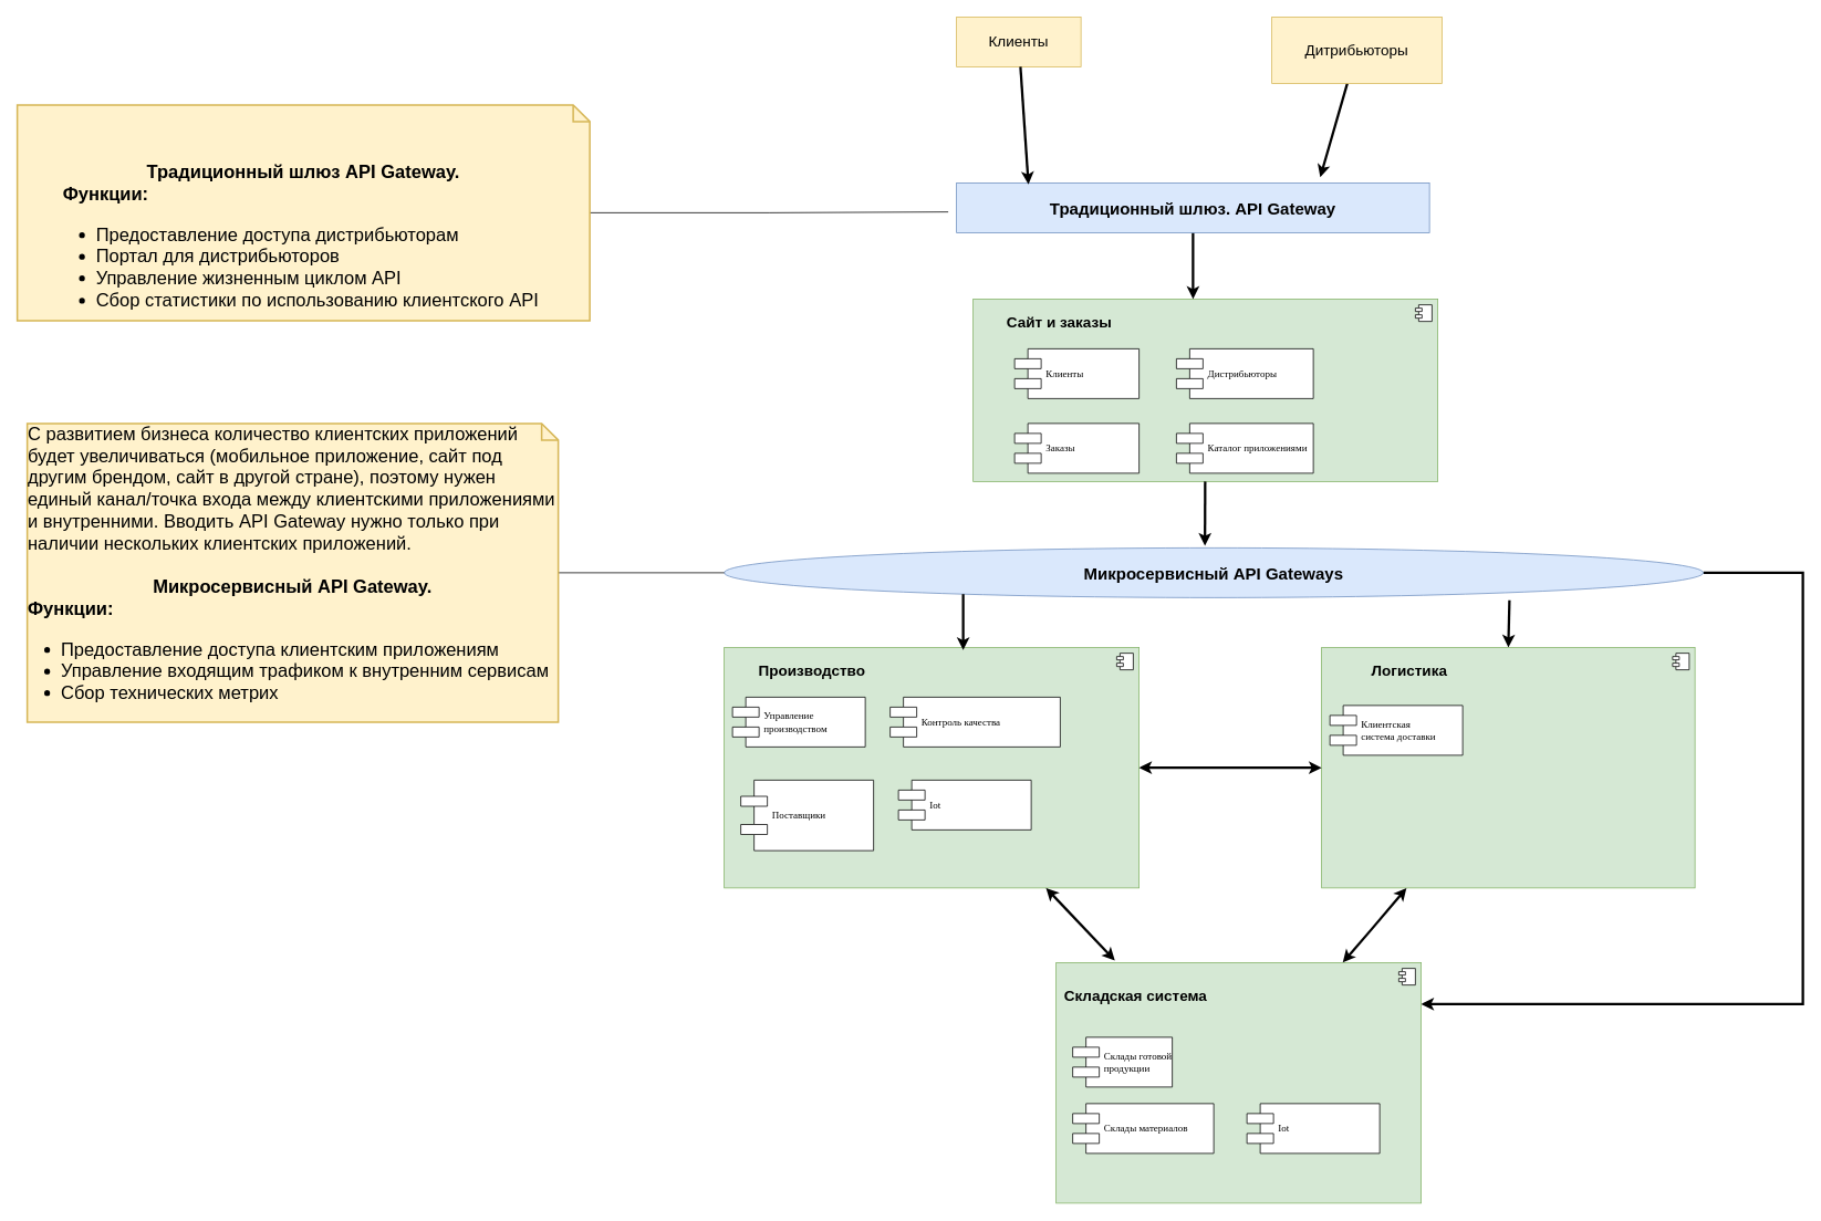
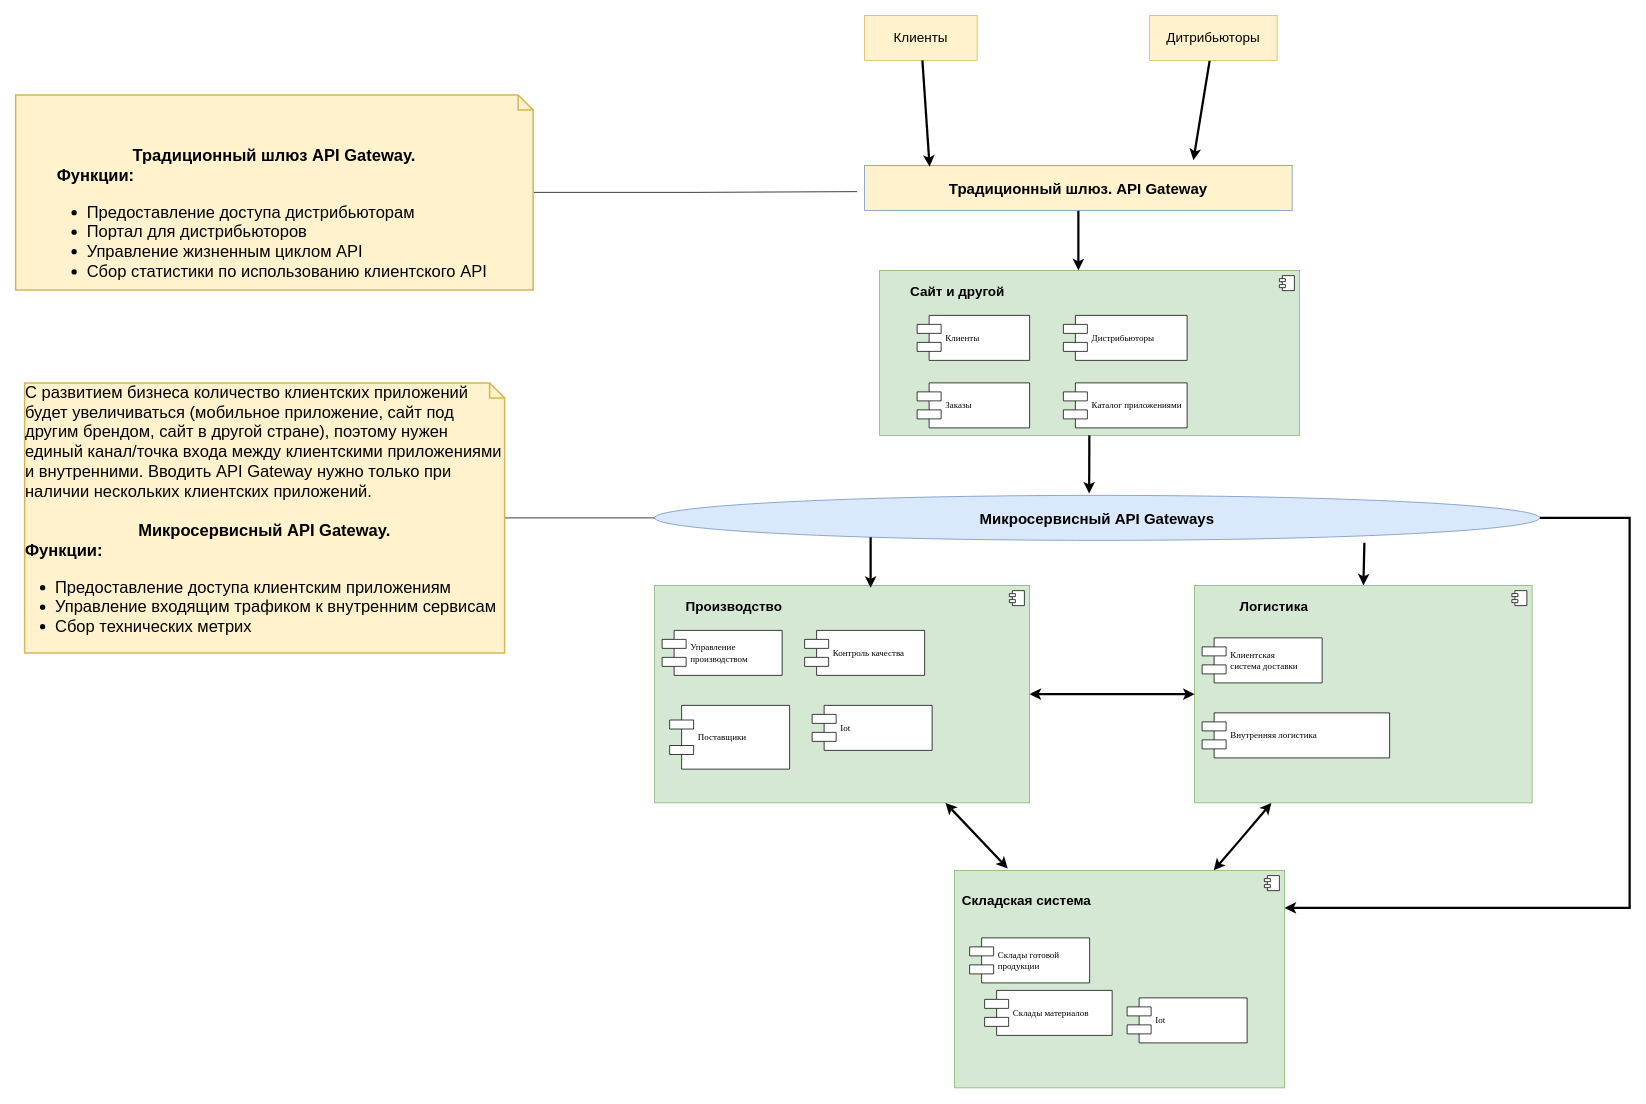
  <mxCell id="0" />
  <mxCell id="1" parent="0" />
  <mxCell id="2" value="" style="group" vertex="1" connectable="0" parent="1"><mxGeometry x="1172" y="360" width="560" height="220" as="geometry" /></mxCell>
  <mxCell id="3" value="&lt;div style=&quot;font-size: 14px;&quot;&gt;&lt;div style=&quot;border-color: var(--border-color);&quot;&gt;&lt;br&gt;&lt;/div&gt;&lt;/div&gt;" style="html=1;dropTarget=0;whiteSpace=wrap;fillColor=#d5e8d4;strokeColor=#82b366;align=left;" vertex="1" parent="2"><mxGeometry width="560" height="220" as="geometry" /></mxCell>
  <mxCell id="4" value="" style="shape=module;jettyWidth=8;jettyHeight=4;" vertex="1" parent="3"><mxGeometry x="1" width="20" height="20" relative="1" as="geometry"><mxPoint x="-27" y="7" as="offset" /></mxGeometry></mxCell>
- <mxCell id="5" value="&lt;font style=&quot;font-size: 18px;&quot;&gt;&lt;b&gt;Сайт и заказы&lt;/b&gt;&lt;/font&gt;" style="text;html=1;strokeColor=none;fillColor=none;align=center;verticalAlign=middle;whiteSpace=wrap;rounded=0;" vertex="1" parent="2"><mxGeometry x="7.89" y="9.57" width="192.11" height="38.26" as="geometry" /></mxCell>
+ <mxCell id="5" value="&lt;font style=&quot;font-size: 18px;&quot;&gt;&lt;b&gt;Сайт и другой&lt;/b&gt;&lt;/font&gt;" style="text;html=1;strokeColor=none;fillColor=none;align=center;verticalAlign=middle;whiteSpace=wrap;rounded=0;" vertex="1" parent="2"><mxGeometry x="7.89" y="9.57" width="192.11" height="38.26" as="geometry" /></mxCell>
  <mxCell id="6" value="Клиенты" style="shape=component;align=left;spacingLeft=36;rounded=0;shadow=0;comic=0;labelBackgroundColor=none;strokeWidth=1;fontFamily=Verdana;fontSize=12;html=1;" vertex="1" parent="2"><mxGeometry x="50" y="60" width="150" height="60" as="geometry" /></mxCell>
  <mxCell id="7" value="Заказы" style="shape=component;align=left;spacingLeft=36;rounded=0;shadow=0;comic=0;labelBackgroundColor=none;strokeWidth=1;fontFamily=Verdana;fontSize=12;html=1;" vertex="1" parent="2"><mxGeometry x="50" y="150" width="150" height="60" as="geometry" /></mxCell>
  <mxCell id="8" value="Дистрибьюторы" style="shape=component;align=left;spacingLeft=36;rounded=0;shadow=0;comic=0;labelBackgroundColor=none;strokeWidth=1;fontFamily=Verdana;fontSize=12;html=1;" vertex="1" parent="2"><mxGeometry x="245" y="60" width="165" height="60" as="geometry" /></mxCell>
  <mxCell id="9" value="Каталог приложениями" style="shape=component;align=left;spacingLeft=36;rounded=0;shadow=0;comic=0;labelBackgroundColor=none;strokeWidth=1;fontFamily=Verdana;fontSize=12;html=1;" vertex="1" parent="2"><mxGeometry x="245" y="150" width="165" height="60" as="geometry" /></mxCell>
  <mxCell id="10" value="&lt;font style=&quot;font-size: 18px;&quot;&gt;Клиенты&lt;/font&gt;" style="rounded=0;whiteSpace=wrap;html=1;fillColor=#fff2cc;strokeColor=#d6b656;" vertex="1" parent="1"><mxGeometry x="1152" y="20" width="150" height="60" as="geometry" /></mxCell>
  <mxCell id="11" style="rounded=0;orthogonalLoop=1;jettySize=auto;html=1;strokeWidth=3;entryX=0.769;entryY=-0.114;entryDx=0;entryDy=0;entryPerimeter=0;" edge="1" parent="1" source="12" target="14"><mxGeometry relative="1" as="geometry" /></mxCell>
- <mxCell id="12" value="&lt;font style=&quot;font-size: 18px;&quot;&gt;Дитрибьюторы&lt;/font&gt;" style="rounded=0;whiteSpace=wrap;html=1;fillColor=#fff2cc;strokeColor=#d6b656;" vertex="1" parent="1"><mxGeometry x="1532" y="20" width="205" height="80" as="geometry" /></mxCell>
+ <mxCell id="12" value="&lt;font style=&quot;font-size: 18px;&quot;&gt;Дитрибьюторы&lt;/font&gt;" style="rounded=0;whiteSpace=wrap;html=1;fillColor=#fff2cc;strokeColor=#d6b656;" vertex="1" parent="1"><mxGeometry x="1532" y="20" width="170" height="60" as="geometry" /></mxCell>
  <mxCell id="13" style="edgeStyle=orthogonalEdgeStyle;rounded=0;orthogonalLoop=1;jettySize=auto;html=1;strokeWidth=3;" edge="1" parent="1" source="14"><mxGeometry relative="1" as="geometry"><mxPoint x="1437" y="360" as="targetPoint" /></mxGeometry></mxCell>
- <mxCell id="14" value="&lt;font style=&quot;font-size: 20px;&quot;&gt;&lt;b&gt;Традиционный шлюз. API Gateway&lt;/b&gt;&lt;/font&gt;" style="rounded=0;whiteSpace=wrap;html=1;fillColor=#dae8fc;strokeColor=#6c8ebf;" vertex="1" parent="1"><mxGeometry x="1152" y="220" width="570" height="60" as="geometry" /></mxCell>
+ <mxCell id="14" value="&lt;font style=&quot;font-size: 20px;&quot;&gt;&lt;b&gt;Традиционный шлюз. API Gateway&lt;/b&gt;&lt;/font&gt;" style="rounded=0;whiteSpace=wrap;html=1;fillColor=#fff2cc;strokeColor=#6c8ebf;" vertex="1" parent="1"><mxGeometry x="1152" y="220" width="570" height="60" as="geometry" /></mxCell>
  <mxCell id="15" style="rounded=0;orthogonalLoop=1;jettySize=auto;html=1;entryX=0.5;entryY=0;entryDx=0;entryDy=0;exitX=0.802;exitY=1.052;exitDx=0;exitDy=0;exitPerimeter=0;strokeWidth=3;" edge="1" parent="1" source="17" target="34"><mxGeometry relative="1" as="geometry"><mxPoint x="1812" y="710" as="sourcePoint" /></mxGeometry></mxCell>
  <mxCell id="16" style="edgeStyle=orthogonalEdgeStyle;rounded=0;orthogonalLoop=1;jettySize=auto;html=1;strokeWidth=3;" edge="1" parent="1" source="17" target="27"><mxGeometry relative="1" as="geometry"><mxPoint x="2232" y="1310" as="targetPoint" /><Array as="points"><mxPoint x="2172" y="690" /><mxPoint x="2172" y="1210" /></Array></mxGeometry></mxCell>
  <mxCell id="17" value="&lt;font style=&quot;font-size: 20px;&quot;&gt;&lt;b&gt;Микросервисный API Gateways&lt;/b&gt;&lt;/font&gt;" style="ellipse;whiteSpace=wrap;html=1;fillColor=#dae8fc;strokeColor=#6c8ebf;" vertex="1" parent="1"><mxGeometry x="872" y="660" width="1180" height="60" as="geometry" /></mxCell>
  <mxCell id="18" value="" style="group" vertex="1" connectable="0" parent="1"><mxGeometry x="872" y="780" width="500" height="290" as="geometry" /></mxCell>
  <mxCell id="19" value="" style="html=1;dropTarget=0;whiteSpace=wrap;fillColor=#d5e8d4;strokeColor=#82b366;align=left;" vertex="1" parent="18"><mxGeometry width="500" height="290" as="geometry" /></mxCell>
  <mxCell id="20" value="" style="shape=module;jettyWidth=8;jettyHeight=4;" vertex="1" parent="19"><mxGeometry x="1" width="20" height="20" relative="1" as="geometry"><mxPoint x="-27" y="7" as="offset" /></mxGeometry></mxCell>
  <mxCell id="21" value="Управление &lt;br&gt;производством&amp;nbsp;" style="shape=component;align=left;spacingLeft=36;rounded=0;shadow=0;comic=0;labelBackgroundColor=none;strokeWidth=1;fontFamily=Verdana;fontSize=12;html=1;" vertex="1" parent="18"><mxGeometry x="10" y="60" width="160" height="60" as="geometry" /></mxCell>
- <mxCell id="22" value="Контроль качества" style="shape=component;align=left;spacingLeft=36;rounded=0;shadow=0;comic=0;labelBackgroundColor=none;strokeWidth=1;fontFamily=Verdana;fontSize=12;html=1;" vertex="1" parent="18"><mxGeometry x="200" y="60" width="205" height="60" as="geometry" /></mxCell>
+ <mxCell id="22" value="Контроль качества" style="shape=component;align=left;spacingLeft=36;rounded=0;shadow=0;comic=0;labelBackgroundColor=none;strokeWidth=1;fontFamily=Verdana;fontSize=12;html=1;" vertex="1" parent="18"><mxGeometry x="200" y="60" width="160" height="60" as="geometry" /></mxCell>
  <mxCell id="23" value="Поставщики" style="shape=component;align=left;spacingLeft=36;rounded=0;shadow=0;comic=0;labelBackgroundColor=none;strokeWidth=1;fontFamily=Verdana;fontSize=12;html=1;" vertex="1" parent="18"><mxGeometry x="20" y="160" width="160" height="85" as="geometry" /></mxCell>
  <mxCell id="24" value="Iot" style="shape=component;align=left;spacingLeft=36;rounded=0;shadow=0;comic=0;labelBackgroundColor=none;strokeWidth=1;fontFamily=Verdana;fontSize=12;html=1;" vertex="1" parent="18"><mxGeometry x="210" y="160" width="160" height="60" as="geometry" /></mxCell>
  <mxCell id="25" value="&lt;span style=&quot;font-size: 18px;&quot;&gt;&lt;b&gt;Производство&lt;/b&gt;&lt;/span&gt;" style="text;html=1;strokeColor=none;fillColor=none;align=center;verticalAlign=middle;whiteSpace=wrap;rounded=0;" vertex="1" parent="18"><mxGeometry x="10" y="10" width="192.11" height="38.26" as="geometry" /></mxCell>
  <mxCell id="26" value="" style="group" vertex="1" connectable="0" parent="1"><mxGeometry x="1272" y="1160" width="440" height="290" as="geometry" /></mxCell>
  <mxCell id="27" value="&lt;div style=&quot;font-size: 14px;&quot;&gt;&lt;div style=&quot;border-color: var(--border-color);&quot;&gt;&lt;div style=&quot;border-color: var(--border-color);&quot;&gt;&lt;br&gt;&lt;/div&gt;&lt;/div&gt;&lt;/div&gt;" style="html=1;dropTarget=0;whiteSpace=wrap;fillColor=#d5e8d4;strokeColor=#82b366;align=left;" vertex="1" parent="26"><mxGeometry width="440" height="290" as="geometry" /></mxCell>
  <mxCell id="28" value="" style="shape=module;jettyWidth=8;jettyHeight=4;" vertex="1" parent="27"><mxGeometry x="1" width="20" height="20" relative="1" as="geometry"><mxPoint x="-27" y="7" as="offset" /></mxGeometry></mxCell>
- <mxCell id="29" value="Склады готовой&amp;nbsp;&lt;br&gt;продукции" style="shape=component;align=left;spacingLeft=36;rounded=0;shadow=0;comic=0;labelBackgroundColor=none;strokeWidth=1;fontFamily=Verdana;fontSize=12;html=1;" vertex="1" parent="26"><mxGeometry x="20" y="90" width="120" height="60" as="geometry" /></mxCell>
+ <mxCell id="29" value="Склады готовой&amp;nbsp;&lt;br&gt;продукции" style="shape=component;align=left;spacingLeft=36;rounded=0;shadow=0;comic=0;labelBackgroundColor=none;strokeWidth=1;fontFamily=Verdana;fontSize=12;html=1;" vertex="1" parent="26"><mxGeometry x="20" y="90" width="160" height="60" as="geometry" /></mxCell>
  <mxCell id="30" value="&lt;font style=&quot;font-size: 18px;&quot;&gt;&lt;b&gt;Складская система&lt;/b&gt;&lt;/font&gt;" style="text;html=1;strokeColor=none;fillColor=none;align=center;verticalAlign=middle;whiteSpace=wrap;rounded=0;" vertex="1" parent="26"><mxGeometry y="21.74" width="192.11" height="38.26" as="geometry" /></mxCell>
- <mxCell id="31" value="Склады материалов" style="shape=component;align=left;spacingLeft=36;rounded=0;shadow=0;comic=0;labelBackgroundColor=none;strokeWidth=1;fontFamily=Verdana;fontSize=12;html=1;" vertex="1" parent="26"><mxGeometry x="20" y="170" width="170" height="60" as="geometry" /></mxCell>
+ <mxCell id="31" value="Склады материалов" style="shape=component;align=left;spacingLeft=36;rounded=0;shadow=0;comic=0;labelBackgroundColor=none;strokeWidth=1;fontFamily=Verdana;fontSize=12;html=1;" vertex="1" parent="26"><mxGeometry x="40" y="160" width="170" height="60" as="geometry" /></mxCell>
  <mxCell id="32" value="Iot" style="shape=component;align=left;spacingLeft=36;rounded=0;shadow=0;comic=0;labelBackgroundColor=none;strokeWidth=1;fontFamily=Verdana;fontSize=12;html=1;" vertex="1" parent="26"><mxGeometry x="230" y="170" width="160" height="60" as="geometry" /></mxCell>
  <mxCell id="33" value="" style="group" vertex="1" connectable="0" parent="1"><mxGeometry x="1592" y="780" width="450" height="290" as="geometry" /></mxCell>
  <mxCell id="34" value="&lt;div style=&quot;font-size: 14px;&quot;&gt;&lt;div style=&quot;border-color: var(--border-color);&quot;&gt;&lt;div style=&quot;border-color: var(--border-color);&quot;&gt;&lt;div style=&quot;border-color: var(--border-color);&quot;&gt;&lt;br&gt;&lt;/div&gt;&lt;/div&gt;&lt;/div&gt;&lt;/div&gt;" style="html=1;dropTarget=0;whiteSpace=wrap;fillColor=#d5e8d4;strokeColor=#82b366;align=left;" vertex="1" parent="33"><mxGeometry width="450" height="290" as="geometry" /></mxCell>
  <mxCell id="35" value="" style="shape=module;jettyWidth=8;jettyHeight=4;" vertex="1" parent="34"><mxGeometry x="1" width="20" height="20" relative="1" as="geometry"><mxPoint x="-27" y="7" as="offset" /></mxGeometry></mxCell>
  <mxCell id="36" value="&lt;font style=&quot;font-size: 18px;&quot;&gt;&lt;b&gt;Логистика&lt;/b&gt;&lt;/font&gt;" style="text;html=1;strokeColor=none;fillColor=none;align=center;verticalAlign=middle;whiteSpace=wrap;rounded=0;" vertex="1" parent="33"><mxGeometry x="10" y="10" width="192.11" height="38.26" as="geometry" /></mxCell>
  <mxCell id="37" value="Клиентская &lt;br&gt;система доставки" style="shape=component;align=left;spacingLeft=36;rounded=0;shadow=0;comic=0;labelBackgroundColor=none;strokeWidth=1;fontFamily=Verdana;fontSize=12;html=1;" vertex="1" parent="33"><mxGeometry x="10" y="70" width="160" height="60" as="geometry" /></mxCell>
+ <mxCell id="38" value="Внутренняя логистика" style="shape=component;align=left;spacingLeft=36;rounded=0;shadow=0;comic=0;labelBackgroundColor=none;strokeWidth=1;fontFamily=Verdana;fontSize=12;html=1;" vertex="1" parent="33"><mxGeometry x="10" y="170" width="250" height="60" as="geometry" /></mxCell>
  <mxCell id="39" style="edgeStyle=orthogonalEdgeStyle;rounded=0;orthogonalLoop=1;jettySize=auto;html=1;endArrow=none;endFill=0;" edge="1" parent="1" source="40"><mxGeometry relative="1" as="geometry"><mxPoint x="1142" y="255" as="targetPoint" /></mxGeometry></mxCell>
  <mxCell id="40" value="&lt;font color=&quot;#000000&quot; style=&quot;font-size: 22px;&quot;&gt;&lt;b&gt;&lt;br&gt;&lt;br&gt;&lt;br&gt;Традиционный шлюз API Gateway.&lt;/b&gt;&lt;br&gt;&lt;div style=&quot;font-weight: bold; text-align: left;&quot;&gt;&lt;b style=&quot;background-color: initial;&quot;&gt;Функции:&amp;nbsp;&lt;/b&gt;&lt;/div&gt;&lt;div style=&quot;text-align: left;&quot;&gt;&lt;ul style=&quot;&quot;&gt;&lt;li style=&quot;&quot;&gt;&lt;span style=&quot;background-color: initial;&quot;&gt;Предоставление доступа дистрибьюторам&lt;/span&gt;&lt;/li&gt;&lt;li style=&quot;&quot;&gt;Портал для дистрибьюторов&lt;/li&gt;&lt;li style=&quot;&quot;&gt;Управление жизненным циклом API&lt;/li&gt;&lt;li style=&quot;&quot;&gt;&lt;span style=&quot;background-color: initial;&quot;&gt;Сбор статистики по использованию клиентского API&amp;nbsp;&lt;/span&gt;&lt;/li&gt;&lt;/ul&gt;&lt;/div&gt;&lt;/font&gt;" style="shape=note;strokeWidth=2;fontSize=14;size=20;whiteSpace=wrap;html=1;fillColor=#FFF2CC;strokeColor=#d6b656;" vertex="1" parent="1"><mxGeometry x="20" y="126" width="690" height="260" as="geometry" /></mxCell>
  <mxCell id="41" style="rounded=0;orthogonalLoop=1;jettySize=auto;html=1;entryX=0.161;entryY=-0.009;entryDx=0;entryDy=0;entryPerimeter=0;startArrow=classic;startFill=1;strokeWidth=3;" edge="1" parent="1" source="19" target="27"><mxGeometry relative="1" as="geometry" /></mxCell>
  <mxCell id="42" style="edgeStyle=orthogonalEdgeStyle;rounded=0;orthogonalLoop=1;jettySize=auto;html=1;startArrow=classic;startFill=1;strokeWidth=3;" edge="1" parent="1" source="19" target="34"><mxGeometry relative="1" as="geometry" /></mxCell>
  <mxCell id="43" style="rounded=0;orthogonalLoop=1;jettySize=auto;html=1;endArrow=classic;endFill=1;startArrow=classic;startFill=1;strokeWidth=3;" edge="1" parent="1" source="27" target="34"><mxGeometry relative="1" as="geometry"><Array as="points"><mxPoint x="1652" y="1120" /></Array></mxGeometry></mxCell>
  <mxCell id="44" style="rounded=0;orthogonalLoop=1;jettySize=auto;html=1;entryX=0;entryY=0.5;entryDx=0;entryDy=0;endArrow=none;endFill=0;" edge="1" parent="1" source="45" target="17"><mxGeometry relative="1" as="geometry" /></mxCell>
  <mxCell id="45" value="&lt;div style=&quot;text-align: left;&quot;&gt;&lt;span style=&quot;font-size: 22px; background-color: initial;&quot;&gt;С развитием бизнеса количество клиентских приложений будет увеличиваться (мобильное приложение, сайт под другим брендом, сайт в другой стране), поэтому нужен единый канал/точка входа между клиентскими приложениями и внутренними.&lt;/span&gt;&lt;b style=&quot;font-size: 22px; background-color: initial;&quot;&gt;&amp;nbsp;&lt;/b&gt;&lt;span style=&quot;font-size: 22px; background-color: initial;&quot;&gt;Вводить API Gateway нужно только при наличии нескольких клиентских приложений.&amp;nbsp; &lt;/span&gt;&lt;b style=&quot;font-size: 22px; background-color: initial;&quot;&gt;&amp;nbsp; &amp;nbsp;&lt;/b&gt;&lt;/div&gt;&lt;font color=&quot;#000000&quot; style=&quot;font-size: 22px;&quot;&gt;&lt;b&gt;&lt;br&gt;Микросервисный API Gateway.&lt;/b&gt;&lt;br&gt;&lt;div style=&quot;font-weight: bold; text-align: left;&quot;&gt;&lt;b style=&quot;background-color: initial;&quot;&gt;Функции:&amp;nbsp;&lt;/b&gt;&lt;/div&gt;&lt;div style=&quot;text-align: left;&quot;&gt;&lt;ul style=&quot;&quot;&gt;&lt;li style=&quot;&quot;&gt;&lt;span style=&quot;background-color: initial;&quot;&gt;Предоставление доступа клиентским приложениям&lt;/span&gt;&lt;/li&gt;&lt;li style=&quot;&quot;&gt;Управление входящим трафиком к внутренним сервисам&lt;/li&gt;&lt;li style=&quot;&quot;&gt;Сбор технических метрих&amp;nbsp;&lt;/li&gt;&lt;/ul&gt;&lt;/div&gt;&lt;/font&gt;" style="shape=note;strokeWidth=2;fontSize=14;size=20;whiteSpace=wrap;html=1;fillColor=#FFF2CC;strokeColor=#d6b656;" vertex="1" parent="1"><mxGeometry x="32" y="510" width="640" height="360" as="geometry" /></mxCell>
  <mxCell id="46" style="rounded=0;orthogonalLoop=1;jettySize=auto;html=1;entryX=0.152;entryY=0.029;entryDx=0;entryDy=0;entryPerimeter=0;strokeWidth=3;" edge="1" parent="1" source="10" target="14"><mxGeometry relative="1" as="geometry" /></mxCell>
  <mxCell id="47" style="rounded=0;orthogonalLoop=1;jettySize=auto;html=1;entryX=0.491;entryY=-0.043;entryDx=0;entryDy=0;entryPerimeter=0;strokeWidth=3;" edge="1" parent="1" source="3" target="17"><mxGeometry relative="1" as="geometry" /></mxCell>
  <mxCell id="48" style="edgeStyle=orthogonalEdgeStyle;rounded=0;orthogonalLoop=1;jettySize=auto;html=1;entryX=0.576;entryY=0.011;entryDx=0;entryDy=0;entryPerimeter=0;strokeWidth=3;" edge="1" parent="1" source="17" target="19"><mxGeometry relative="1" as="geometry"><Array as="points"><mxPoint x="1160" y="730" /><mxPoint x="1160" y="730" /></Array></mxGeometry></mxCell>
